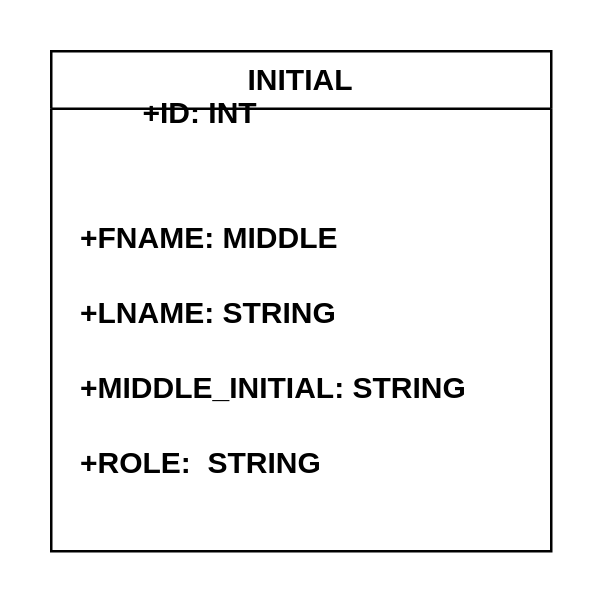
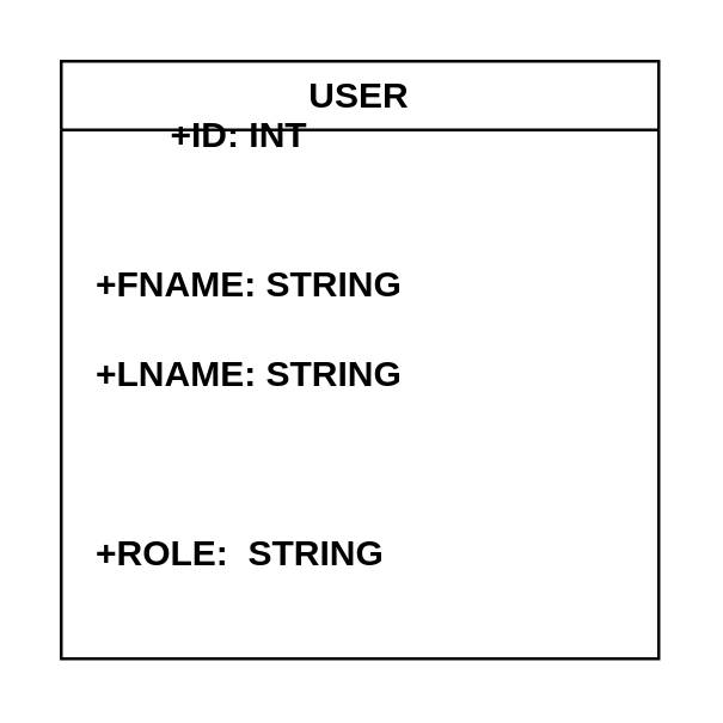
  <mxCell id="0" />
  <mxCell id="1" parent="0" />
- <mxCell id="2" value="INITIAL" style="swimlane;whiteSpace=wrap;html=1;" vertex="1" parent="1"><mxGeometry x="20" y="20" width="200" height="200" as="geometry" /></mxCell>
+ <mxCell id="2" value="USER" style="swimlane;whiteSpace=wrap;html=1;" vertex="1" parent="1"><mxGeometry x="20" y="20" width="200" height="200" as="geometry" /></mxCell>
  <mxCell id="3" value="&lt;b&gt;+ID: INT&lt;/b&gt;" style="text;html=1;align=left;verticalAlign=middle;resizable=0;points=[];autosize=1;strokeColor=none;fillColor=none;" vertex="1" parent="2"><mxGeometry x="35" y="10" width="70" height="30" as="geometry" /></mxCell>
- <mxCell id="4" value="&lt;b&gt;+FNAME: MIDDLE&lt;/b&gt;" style="text;html=1;align=left;verticalAlign=middle;resizable=0;points=[];autosize=1;strokeColor=none;fillColor=none;" vertex="1" parent="2"><mxGeometry x="10" y="60" width="130" height="30" as="geometry" /></mxCell>
+ <mxCell id="4" value="&lt;b&gt;+FNAME: STRING&lt;/b&gt;" style="text;html=1;align=left;verticalAlign=middle;resizable=0;points=[];autosize=1;strokeColor=none;fillColor=none;" vertex="1" parent="2"><mxGeometry x="10" y="60" width="130" height="30" as="geometry" /></mxCell>
  <mxCell id="5" value="&lt;b&gt;+LNAME: STRING&lt;/b&gt;" style="text;html=1;align=left;verticalAlign=middle;resizable=0;points=[];autosize=1;strokeColor=none;fillColor=none;" vertex="1" parent="2"><mxGeometry x="10" y="90" width="130" height="30" as="geometry" /></mxCell>
- <mxCell id="6" value="&lt;b&gt;+MIDDLE_INITIAL: STRING&lt;/b&gt;" style="text;html=1;align=left;verticalAlign=middle;resizable=0;points=[];autosize=1;strokeColor=none;fillColor=none;" vertex="1" parent="2"><mxGeometry x="10" y="120" width="180" height="30" as="geometry" /></mxCell>
  <mxCell id="7" value="&lt;div style=&quot;text-align: justify;&quot;&gt;&lt;b style=&quot;background-color: initial;&quot;&gt;+ROLE:&amp;nbsp; STRING&lt;/b&gt;&lt;/div&gt;" style="text;html=1;align=left;verticalAlign=middle;resizable=0;points=[];autosize=1;strokeColor=none;fillColor=none;" vertex="1" parent="2"><mxGeometry x="10" y="150" width="120" height="30" as="geometry" /></mxCell>
